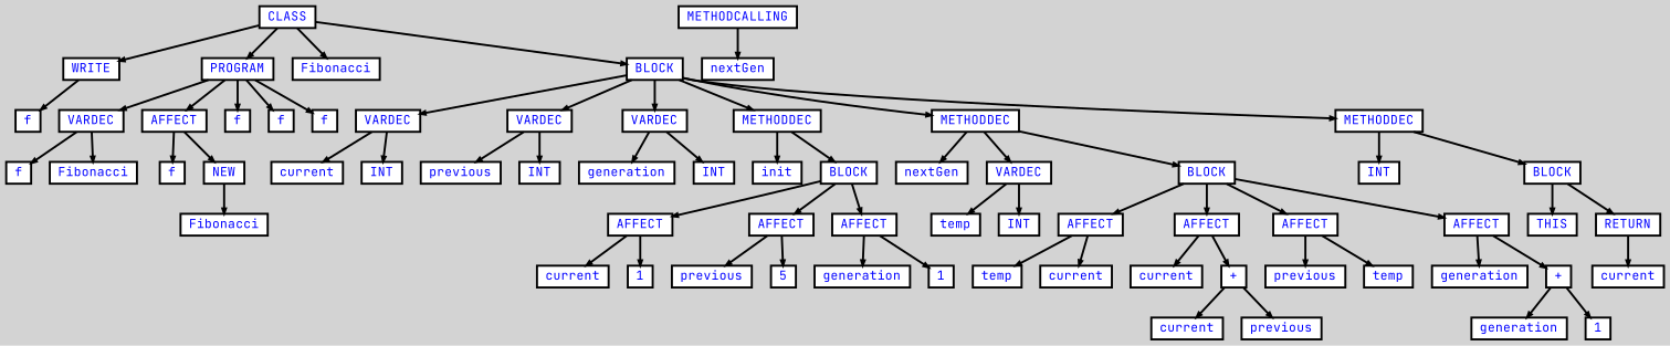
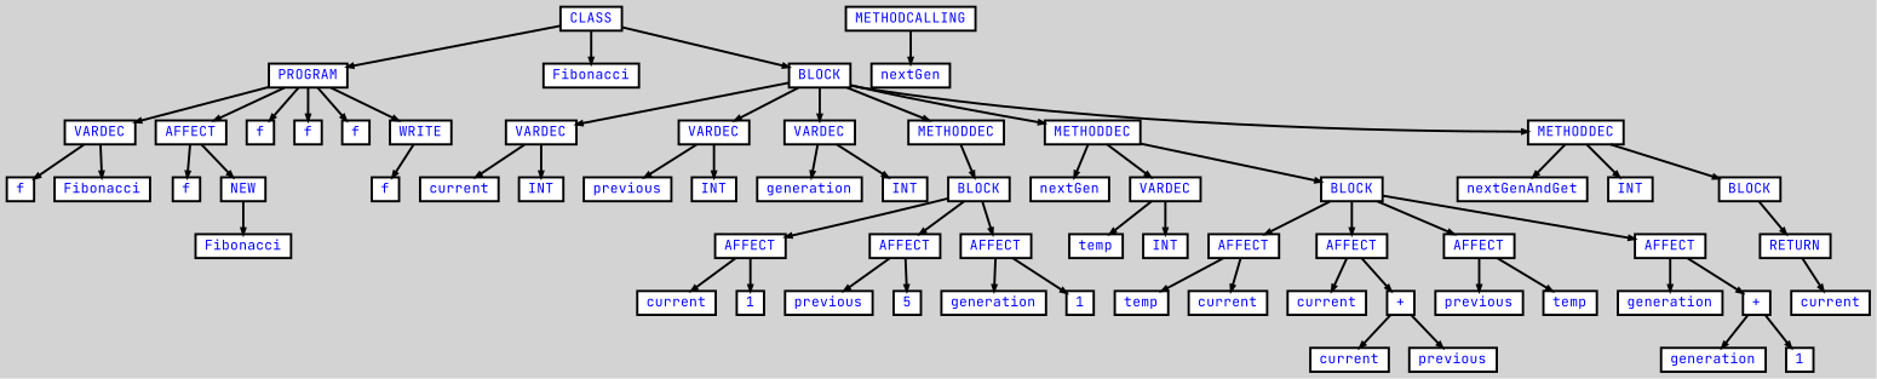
  digraph {
    bgcolor=lightgrey
    fontname="JetBrains Mono"
    ordering=out
    ranksep=.4
    node [color=black fillcolor=white fixedsize=false fontcolor=blue fontname="JetBrains Mono" fontsize=12 shape=box style="filled, solid, bold"]
    edge [arrowsize=.5 color=black fontname="JetBrains Mono" style=bold]
    n1 [height=.25 label=PROGRAM width=.25]
    n2 [height=.25 label=VARDEC width=.25]
    n3 [height=.25 label=AFFECT width=.25]
    n4 [height=.25 label=f width=.25]
    n5 [height=.25 label=f width=.25]
    n6 [height=.25 label=f width=.25]
    n7 [height=.25 label=WRITE width=.25]
    n8 [height=.25 label=CLASS width=.25]
    n9 [height=.25 label=Fibonacci width=.25]
    n10 [height=.25 label=BLOCK width=.25]
    n11 [height=.25 label=f width=.25]
    n12 [height=.25 label=Fibonacci width=.25]
    n13 [height=.25 label=f width=.25]
    n14 [height=.25 label=NEW width=.25]
    n15 [height=.25 label=f width=.25]
    n16 [height=.25 label=VARDEC width=.25]
    n17 [height=.25 label=VARDEC width=.25]
    n18 [height=.25 label=VARDEC width=.25]
    n19 [height=.25 label=METHODDEC width=.25]
    n20 [height=.25 label=METHODDEC width=.25]
    n21 [height=.25 label=METHODDEC width=.25]
    n22 [height=.25 label=current width=.25]
    n23 [height=.25 label=INT width=.25]
    n24 [height=.25 label=previous width=.25]
    n25 [height=.25 label=INT width=.25]
    n26 [height=.25 label=generation width=.25]
    n27 [height=.25 label=INT width=.25]
-   n28 [height=.25 label=init width=.25]
    n29 [height=.25 label=BLOCK width=.25]
    n30 [height=.25 label=nextGen width=.25]
    n31 [height=.25 label=VARDEC width=.25]
    n32 [height=.25 label=BLOCK width=.25]
+   n33 [height=.25 label=nextGenAndGet width=.25]
    n34 [height=.25 label=INT width=.25]
    n35 [height=.25 label=BLOCK width=.25]
    n36 [height=.25 label=AFFECT width=.25]
    n37 [height=.25 label=AFFECT width=.25]
    n38 [height=.25 label=AFFECT width=.25]
    n39 [height=.25 label=current width=.25]
    n40 [height=.25 label=1 width=.25]
    n41 [height=.25 label=previous width=.25]
    n42 [height=.25 label=5 width=.25]
    n43 [height=.25 label=generation width=.25]
    n44 [height=.25 label=1 width=.25]
    n45 [height=.25 label=temp width=.25]
    n46 [height=.25 label=INT width=.25]
    n47 [height=.25 label=AFFECT width=.25]
    n48 [height=.25 label=AFFECT width=.25]
    n49 [height=.25 label=AFFECT width=.25]
    n50 [height=.25 label=AFFECT width=.25]
    n51 [height=.25 label=temp width=.25]
    n52 [height=.25 label=current width=.25]
    n53 [height=.25 label=current width=.25]
    n54 [height=.25 label="+" width=.25]
    n55 [height=.25 label=previous width=.25]
    n56 [height=.25 label=temp width=.25]
    n57 [height=.25 label=generation width=.25]
    n58 [height=.25 label="+" width=.25]
    n59 [height=.25 label=current width=.25]
    n60 [height=.25 label=previous width=.25]
    n61 [height=.25 label=generation width=.25]
    n62 [height=.25 label=1 width=.25]
-   n63 [height=.25 label=THIS width=.25]
    n64 [height=.25 label=RETURN width=.25]
    n65 [height=.25 label=current width=.25]
    n66 [height=.25 label=METHODCALLING width=.25]
    n67 [height=.25 label=nextGen width=.25]
    n68 [height=.25 label=Fibonacci width=.25]
    n1 -> n2
    n1 -> n3
    n1 -> n4
    n1 -> n5
    n1 -> n6
-   n8 -> n7
+   n1 -> n7
    n2 -> n11
    n2 -> n12
    n3 -> n13
    n3 -> n14
    n7 -> n15
    n8 -> n1
    n8 -> n9
    n8 -> n10
    n10 -> n16
    n10 -> n17
    n10 -> n18
    n10 -> n19
    n10 -> n20
    n10 -> n21
    n14 -> n68
    n16 -> n22
    n16 -> n23
    n17 -> n24
    n17 -> n25
    n18 -> n26
    n18 -> n27
-   n19 -> n28
    n19 -> n29
    n20 -> n30
    n20 -> n31
    n20 -> n32
+   n21 -> n33
    n21 -> n34
    n21 -> n35
    n29 -> n36
    n29 -> n37
    n29 -> n38
    n31 -> n45
    n31 -> n46
    n32 -> n47
    n32 -> n48
    n32 -> n49
    n32 -> n50
-   n35 -> n63
    n35 -> n64
    n36 -> n39
    n36 -> n40
    n37 -> n41
    n37 -> n42
    n38 -> n43
    n38 -> n44
    n47 -> n51
    n47 -> n52
    n48 -> n53
    n48 -> n54
    n49 -> n55
    n49 -> n56
    n50 -> n57
    n50 -> n58
    n54 -> n59
    n54 -> n60
    n58 -> n61
    n58 -> n62
    n64 -> n65
    n66 -> n67
  }
